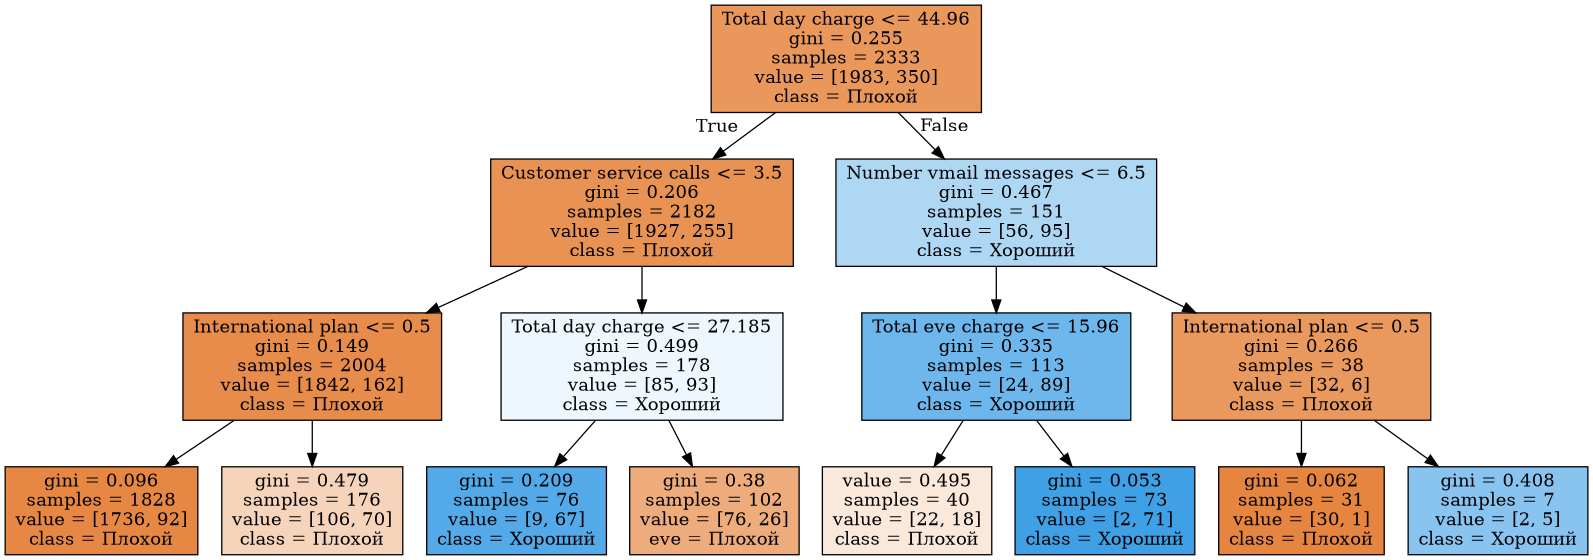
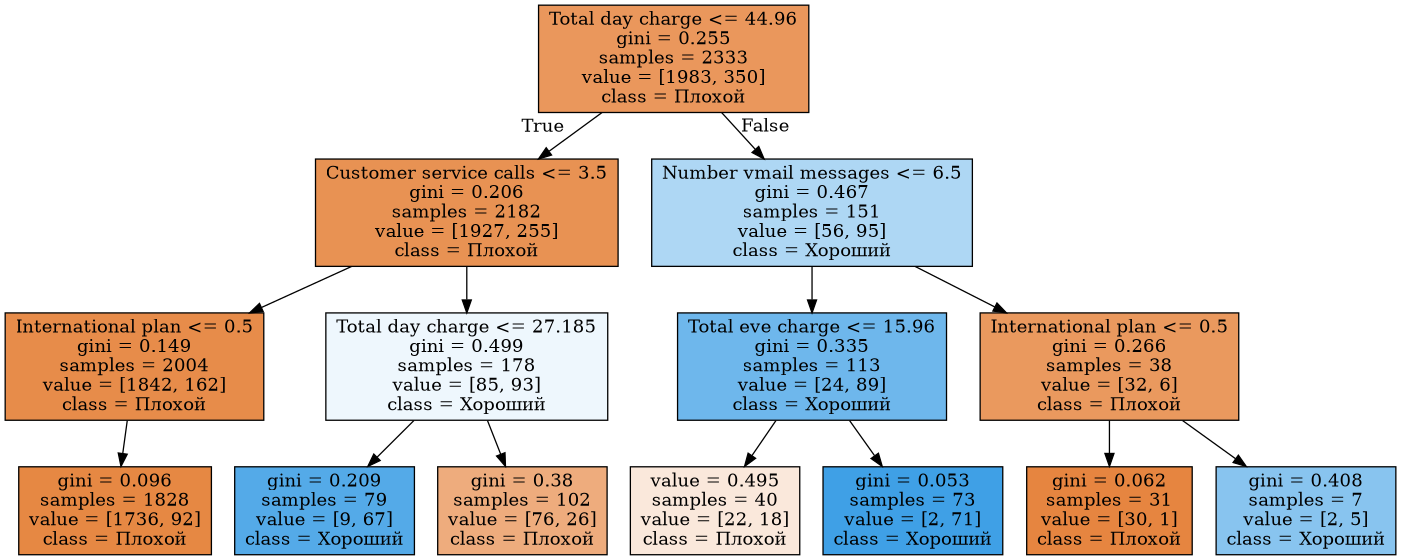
  digraph {
    node [color=black shape=box style=filled]
    n1 [fillcolor="#ea975c" label="Total day charge <= 44.96\ngini = 0.255\nsamples = 2333\nvalue = [1983, 350]\nclass = Плохой"]
    n2 [fillcolor="#e89253" label="Customer service calls <= 3.5\ngini = 0.206\nsamples = 2182\nvalue = [1927, 255]\nclass = Плохой"]
    n3 [fillcolor="#aed7f4" label="Number vmail messages <= 6.5\ngini = 0.467\nsamples = 151\nvalue = [56, 95]\nclass = Хороший"]
    n4 [fillcolor="#e78c4a" label="International plan <= 0.5\ngini = 0.149\nsamples = 2004\nvalue = [1842, 162]\nclass = Плохой"]
    n5 [fillcolor="#eef7fd" label="Total day charge <= 27.185\ngini = 0.499\nsamples = 178\nvalue = [85, 93]\nclass = Хороший"]
    n6 [fillcolor="#6eb7ec" label="Total eve charge <= 15.96\ngini = 0.335\nsamples = 113\nvalue = [24, 89]\nclass = Хороший"]
    n7 [fillcolor="#ea995e" label="International plan <= 0.5\ngini = 0.266\nsamples = 38\nvalue = [32, 6]\nclass = Плохой"]
    n8 [fillcolor="#e68843" label="gini = 0.096\nsamples = 1828\nvalue = [1736, 92]\nclass = Плохой"]
-   n9 [fillcolor="#f6d4bc" label="gini = 0.479\nsamples = 176\nvalue = [106, 70]\nclass = Плохой"]
-   n10 [fillcolor="#54aae8" label="gini = 0.209\nsamples = 76\nvalue = [9, 67]\nclass = Хороший"]
-   n11 [fillcolor="#eeac7d" label="gini = 0.38\nsamples = 102\nvalue = [76, 26]\neve = Плохой"]
+   n10 [fillcolor="#54aae8" label="gini = 0.209\nsamples = 79\nvalue = [9, 67]\nclass = Хороший"]
+   n11 [fillcolor="#eeac7d" label="gini = 0.38\nsamples = 102\nvalue = [76, 26]\nclass = Плохой"]
    n12 [fillcolor="#fae8db" label="value = 0.495\nsamples = 40\nvalue = [22, 18]\nclass = Плохой"]
    n13 [fillcolor="#3fa0e6" label="gini = 0.053\nsamples = 73\nvalue = [2, 71]\nclass = Хороший"]
    n14 [fillcolor="#e68540" label="gini = 0.062\nsamples = 31\nvalue = [30, 1]\nclass = Плохой"]
    n15 [fillcolor="#88c4ef" label="gini = 0.408\nsamples = 7\nvalue = [2, 5]\nclass = Хороший"]
    n1 -> n2 [headlabel=True labelangle=45 labeldistance=2.5]
    n1 -> n3 [headlabel=False labelangle=-45 labeldistance=2.5]
    n2 -> n4
    n2 -> n5
    n3 -> n6
    n3 -> n7
    n4 -> n8
-   n4 -> n9
    n5 -> n10
    n5 -> n11
    n6 -> n12
    n6 -> n13
    n7 -> n14
    n7 -> n15
  }
